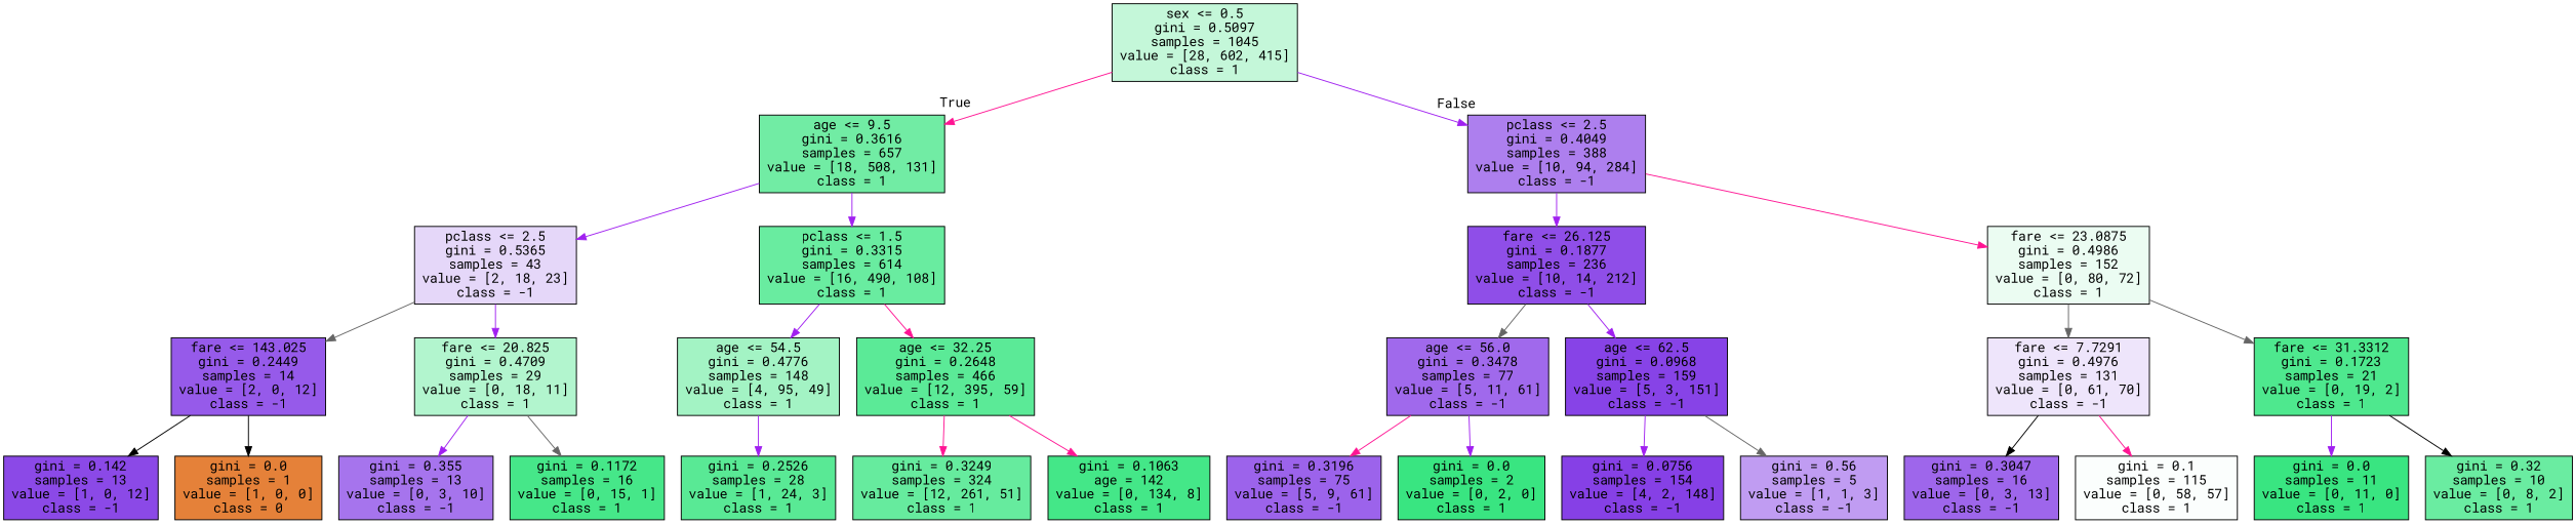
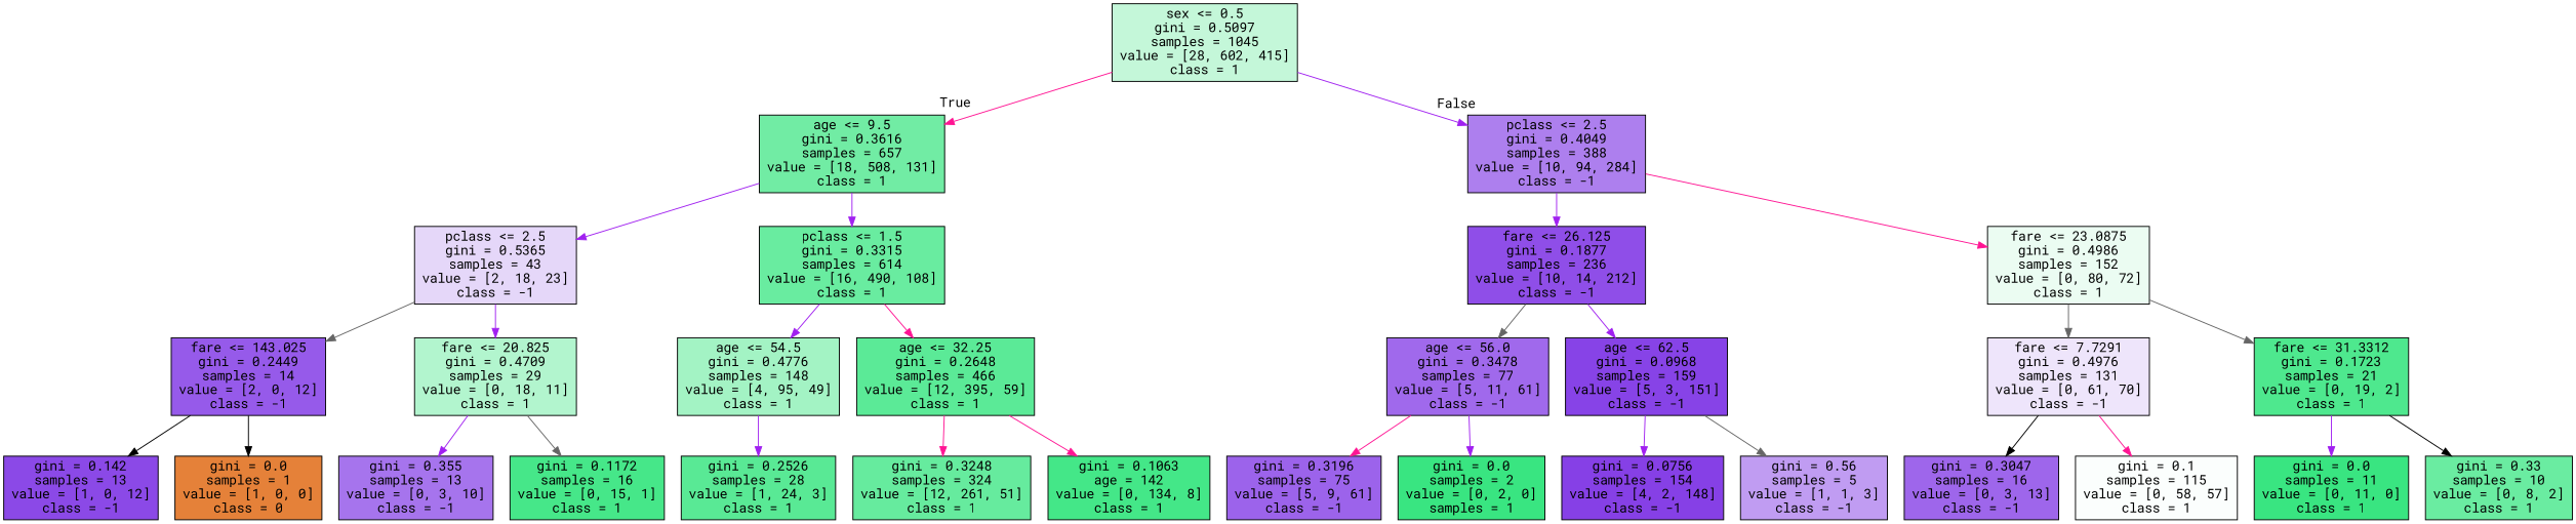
  digraph {
    fontname="Roboto Mono"
    ranksep=equally
    splines=polyline
    node [color=black fillcolor="#39e581ff" fontname="Roboto Mono" shape=box style=filled]
    edge [color=purple fontname="Roboto Mono"]
    n1 [fillcolor="#39e5814c" label="sex <= 0.5\ngini = 0.5097\nsamples = 1045\nvalue = [28, 602, 415]\nclass = 1"]
    n2 [fillcolor="#39e581b7" label="age <= 9.5\ngini = 0.3616\nsamples = 657\nvalue = [18, 508, 131]\nclass = 1"]
    n3 [fillcolor="#8139e5a5" label="pclass <= 2.5\ngini = 0.4049\nsamples = 388\nvalue = [10, 94, 284]\nclass = -1"]
    n4 [fillcolor="#8139e533" label="pclass <= 2.5\ngini = 0.5365\nsamples = 43\nvalue = [2, 18, 23]\nclass = -1"]
    n5 [fillcolor="#39e581c1" label="pclass <= 1.5\ngini = 0.3315\nsamples = 614\nvalue = [16, 490, 108]\nclass = 1"]
    n6 [fillcolor="#8139e5e3" label="fare <= 26.125\ngini = 0.1877\nsamples = 236\nvalue = [10, 14, 212]\nclass = -1"]
    n7 [fillcolor="#39e58119" label="fare <= 23.0875\ngini = 0.4986\nsamples = 152\nvalue = [0, 80, 72]\nclass = 1"]
    n8 [fillcolor="#8139e5d4" label="fare <= 143.025\ngini = 0.2449\nsamples = 14\nvalue = [2, 0, 12]\nclass = -1"]
    n9 [fillcolor="#39e58163" label="fare <= 20.825\ngini = 0.4709\nsamples = 29\nvalue = [0, 18, 11]\nclass = 1"]
    n10 [fillcolor="#39e58176" label="age <= 54.5\ngini = 0.4776\nsamples = 148\nvalue = [4, 95, 49]\nclass = 1"]
    n11 [fillcolor="#39e581d3" label="age <= 32.25\ngini = 0.2648\nsamples = 466\nvalue = [12, 395, 59]\nclass = 1"]
    n12 [fillcolor="#8139e5c1" label="age <= 56.0\ngini = 0.3478\nsamples = 77\nvalue = [5, 11, 61]\nclass = -1"]
    n13 [fillcolor="#8139e5f2" label="age <= 62.5\ngini = 0.0968\nsamples = 159\nvalue = [5, 3, 151]\nclass = -1"]
    n14 [fillcolor="#8139e521" label="fare <= 7.7291\ngini = 0.4976\nsamples = 131\nvalue = [0, 61, 70]\nclass = -1"]
    n15 [fillcolor="#39e581e4" label="fare <= 31.3312\ngini = 0.1723\nsamples = 21\nvalue = [0, 19, 2]\nclass = 1"]
    n16 [fillcolor="#8139e5ea" label="gini = 0.142\nsamples = 13\nvalue = [1, 0, 12]\nclass = -1"]
    n17 [fillcolor="#e58139ff" label="gini = 0.0\nsamples = 1\nvalue = [1, 0, 0]\nclass = 0"]
    n18 [fillcolor="#8139e5b3" label="gini = 0.355\nsamples = 13\nvalue = [0, 3, 10]\nclass = -1"]
    n19 [fillcolor="#39e581ee" label="gini = 0.1172\nsamples = 16\nvalue = [0, 15, 1]\nclass = 1"]
    n20 [fillcolor="#39e581d6" label="gini = 0.2526\nsamples = 28\nvalue = [1, 24, 3]\nclass = 1"]
-   n21 [fillcolor="#39e581c4" label="gini = 0.3249\nsamples = 324\nvalue = [12, 261, 51]\nclass = 1"]
+   n21 [fillcolor="#39e581c4" label="gini = 0.3248\nsamples = 324\nvalue = [12, 261, 51]\nclass = 1"]
    n22 [fillcolor="#39e581f0" label="gini = 0.1063\nage = 142\nvalue = [0, 134, 8]\nclass = 1"]
    n23 [fillcolor="#8139e5c9" label="gini = 0.3196\nsamples = 75\nvalue = [5, 9, 61]\nclass = -1"]
-   n24 [label="gini = 0.0\nsamples = 2\nvalue = [0, 2, 0]\nclass = 1"]
+   n24 [label="gini = 0.0\nsamples = 2\nvalue = [0, 2, 0]\nsamples = 1"]
    n25 [fillcolor="#8139e5f5" label="gini = 0.0756\nsamples = 154\nvalue = [4, 2, 148]\nclass = -1"]
    n26 [fillcolor="#8139e57f" label="gini = 0.56\nsamples = 5\nvalue = [1, 1, 3]\nclass = -1"]
    n27 [fillcolor="#8139e5c4" label="gini = 0.3047\nsamples = 16\nvalue = [0, 3, 13]\nclass = -1"]
    n28 [fillcolor="#39e58104" label="gini = 0.1\nsamples = 115\nvalue = [0, 58, 57]\nclass = 1"]
    n29 [label="gini = 0.0\nsamples = 11\nvalue = [0, 11, 0]\nclass = 1"]
-   n30 [fillcolor="#39e581bf" label="gini = 0.32\nsamples = 10\nvalue = [0, 8, 2]\nclass = 1"]
+   n30 [fillcolor="#39e581bf" label="gini = 0.33\nsamples = 10\nvalue = [0, 8, 2]\nclass = 1"]
    subgraph sub_1 {
      rank=same
      n1
    }
    subgraph sub_2 {
      rank=same
      n2
      n3
    }
    subgraph sub_3 {
      rank=same
      n4
      n5
      n6
      n7
    }
    subgraph sub_4 {
      rank=same
      n8
      n9
      n10
      n11
      n12
      n13
      n14
      n15
    }
    subgraph sub_5 {
      rank=same
      n16
      n17
      n18
      n19
      n20
      n21
      n22
      n23
      n24
      n25
      n26
      n27
      n28
      n29
      n30
    }
    n1 -> n2 [color=deeppink headlabel=True labelangle=45 labeldistance=2.5]
    n1 -> n3 [headlabel=False labelangle=-45 labeldistance=2.5]
    n2 -> n4
    n2 -> n5
    n3 -> n6
    n3 -> n7 [color=deeppink]
    n4 -> n8 [color=gray40]
    n4 -> n9
    n5 -> n10
    n5 -> n11 [color=deeppink]
    n6 -> n12 [color=gray40]
    n6 -> n13
    n7 -> n14 [color=gray40]
    n7 -> n15 [color=gray40]
    n8 -> n16 [color=black]
    n8 -> n17 [color=black]
    n9 -> n18
    n9 -> n19 [color=gray40]
    n10 -> n20
    n11 -> n21 [color=deeppink]
    n11 -> n22 [color=deeppink]
    n12 -> n23 [color=deeppink]
    n12 -> n24
    n13 -> n25
    n13 -> n26 [color=gray40]
    n14 -> n27 [color=black]
    n14 -> n28 [color=deeppink]
    n15 -> n29
    n15 -> n30 [color=black]
  }
